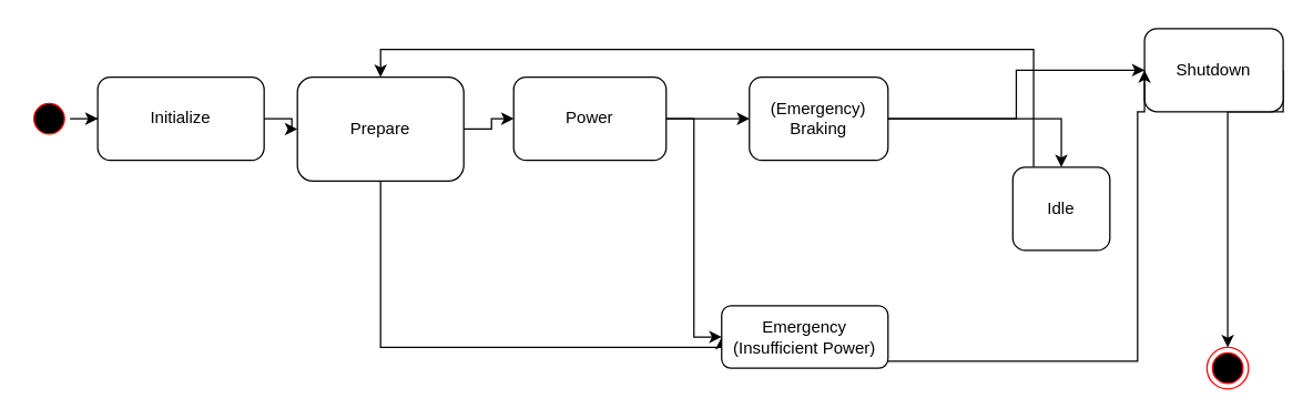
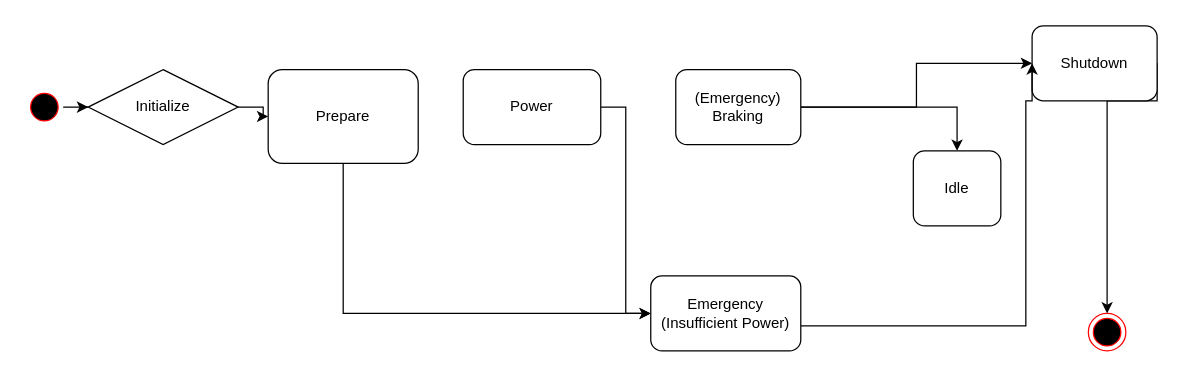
  <mxCell id="0" />
  <mxCell id="1" parent="0" />
  <mxCell id="2" style="edgeStyle=orthogonalEdgeStyle;rounded=0;orthogonalLoop=1;jettySize=auto;html=1;entryX=0;entryY=0.5;entryDx=0;entryDy=0;" parent="1" source="14" target="8" edge="1"><mxGeometry relative="1" as="geometry" /></mxCell>
  <mxCell id="3" value="" style="ellipse;html=1;shape=endState;fillColor=#000000;strokeColor=#ff0000;" parent="1" vertex="1"><mxGeometry x="870" y="250" width="30" height="30" as="geometry" /></mxCell>
  <mxCell id="4" style="edgeStyle=orthogonalEdgeStyle;rounded=0;orthogonalLoop=1;jettySize=auto;html=1;" parent="1" source="5" target="14" edge="1"><mxGeometry relative="1" as="geometry" /></mxCell>
  <mxCell id="5" value="" style="ellipse;html=1;shape=startState;fillColor=#000000;strokeColor=#ff0000;" parent="1" vertex="1"><mxGeometry x="20" y="70" width="30" height="30" as="geometry" /></mxCell>
- <mxCell id="6" value="" style="edgeStyle=orthogonalEdgeStyle;rounded=0;orthogonalLoop=1;jettySize=auto;html=1;" parent="1" source="8" target="11" edge="1"><mxGeometry relative="1" as="geometry" /></mxCell>
  <mxCell id="7" style="edgeStyle=orthogonalEdgeStyle;rounded=0;orthogonalLoop=1;jettySize=auto;html=1;entryX=0;entryY=0.5;entryDx=0;entryDy=0;" edge="1" parent="1" source="8" target="16"><mxGeometry relative="1" as="geometry"><Array as="points"><mxPoint x="274" y="250" /></Array></mxGeometry></mxCell>
  <mxCell id="8" value="Prepare" style="rounded=1;whiteSpace=wrap;html=1;" parent="1" vertex="1"><mxGeometry x="214" y="55" width="120" height="75" as="geometry" /></mxCell>
- <mxCell id="9" value="" style="edgeStyle=orthogonalEdgeStyle;rounded=0;orthogonalLoop=1;jettySize=auto;html=1;entryX=0;entryY=0.5;entryDx=0;entryDy=0;" parent="1" source="11" target="19" edge="1"><mxGeometry relative="1" as="geometry"><mxPoint x="650" y="260" as="targetPoint" /></mxGeometry></mxCell>
  <mxCell id="10" style="edgeStyle=orthogonalEdgeStyle;rounded=0;orthogonalLoop=1;jettySize=auto;html=1;entryX=0;entryY=0.5;entryDx=0;entryDy=0;" parent="1" source="11" target="16" edge="1"><mxGeometry relative="1" as="geometry" /></mxCell>
  <mxCell id="11" value="Power" style="rounded=1;whiteSpace=wrap;html=1;" parent="1" vertex="1"><mxGeometry x="370" y="55" width="110" height="60" as="geometry" /></mxCell>
  <mxCell id="12" style="edgeStyle=orthogonalEdgeStyle;rounded=0;orthogonalLoop=1;jettySize=auto;html=1;entryX=0.5;entryY=0;entryDx=0;entryDy=0;exitX=1;exitY=0.5;exitDx=0;exitDy=0;" parent="1" source="13" target="3" edge="1"><mxGeometry relative="1" as="geometry"><Array as="points"><mxPoint x="885" y="80" /></Array></mxGeometry></mxCell>
  <mxCell id="13" value="Shutdown" style="rounded=1;whiteSpace=wrap;html=1;" parent="1" vertex="1"><mxGeometry x="825" y="20" width="100" height="60" as="geometry" /></mxCell>
- <mxCell id="14" value="Initialize" style="rounded=1;whiteSpace=wrap;html=1;" parent="1" vertex="1"><mxGeometry x="70" y="55" width="120" height="60" as="geometry" /></mxCell>
+ <mxCell id="14" value="Initialize" style="rhombus;whiteSpace=wrap;html=1;" parent="1" vertex="1"><mxGeometry x="70" y="55" width="120" height="60" as="geometry" /></mxCell>
  <mxCell id="15" style="edgeStyle=orthogonalEdgeStyle;rounded=0;orthogonalLoop=1;jettySize=auto;html=1;entryX=0;entryY=0.5;entryDx=0;entryDy=0;" parent="1" source="16" target="13" edge="1"><mxGeometry relative="1" as="geometry"><Array as="points"><mxPoint x="820" y="260" /><mxPoint x="820" y="80" /></Array></mxGeometry></mxCell>
- <mxCell id="16" value="Emergency (Insufficient Power)" style="rounded=1;whiteSpace=wrap;html=1;" parent="1" vertex="1"><mxGeometry x="520" y="220" width="120" height="45" as="geometry" /></mxCell>
+ <mxCell id="16" value="Emergency (Insufficient Power)" style="rounded=1;whiteSpace=wrap;html=1;" parent="1" vertex="1"><mxGeometry x="520" y="220" width="120" height="60" as="geometry" /></mxCell>
  <mxCell id="17" style="edgeStyle=orthogonalEdgeStyle;rounded=0;orthogonalLoop=1;jettySize=auto;html=1;entryX=0;entryY=0.5;entryDx=0;entryDy=0;" edge="1" parent="1" source="19" target="13"><mxGeometry relative="1" as="geometry" /></mxCell>
  <mxCell id="18" value="" style="edgeStyle=orthogonalEdgeStyle;rounded=0;orthogonalLoop=1;jettySize=auto;html=1;" edge="1" parent="1" source="19" target="21"><mxGeometry relative="1" as="geometry" /></mxCell>
  <mxCell id="19" value="(Emergency) Braking" style="rounded=1;whiteSpace=wrap;html=1;" vertex="1" parent="1"><mxGeometry x="540" y="55" width="100" height="60" as="geometry" /></mxCell>
- <mxCell id="20" style="edgeStyle=orthogonalEdgeStyle;rounded=0;orthogonalLoop=1;jettySize=auto;html=1;entryX=0.5;entryY=0;entryDx=0;entryDy=0;" edge="1" parent="1" source="21" target="8"><mxGeometry relative="1" as="geometry"><Array as="points"><mxPoint x="745" y="35" /><mxPoint x="274" y="35" /></Array></mxGeometry></mxCell>
  <mxCell id="21" value="Idle" style="whiteSpace=wrap;html=1;rounded=1;" vertex="1" parent="1"><mxGeometry x="730" y="120" width="70" height="60" as="geometry" /></mxCell>
